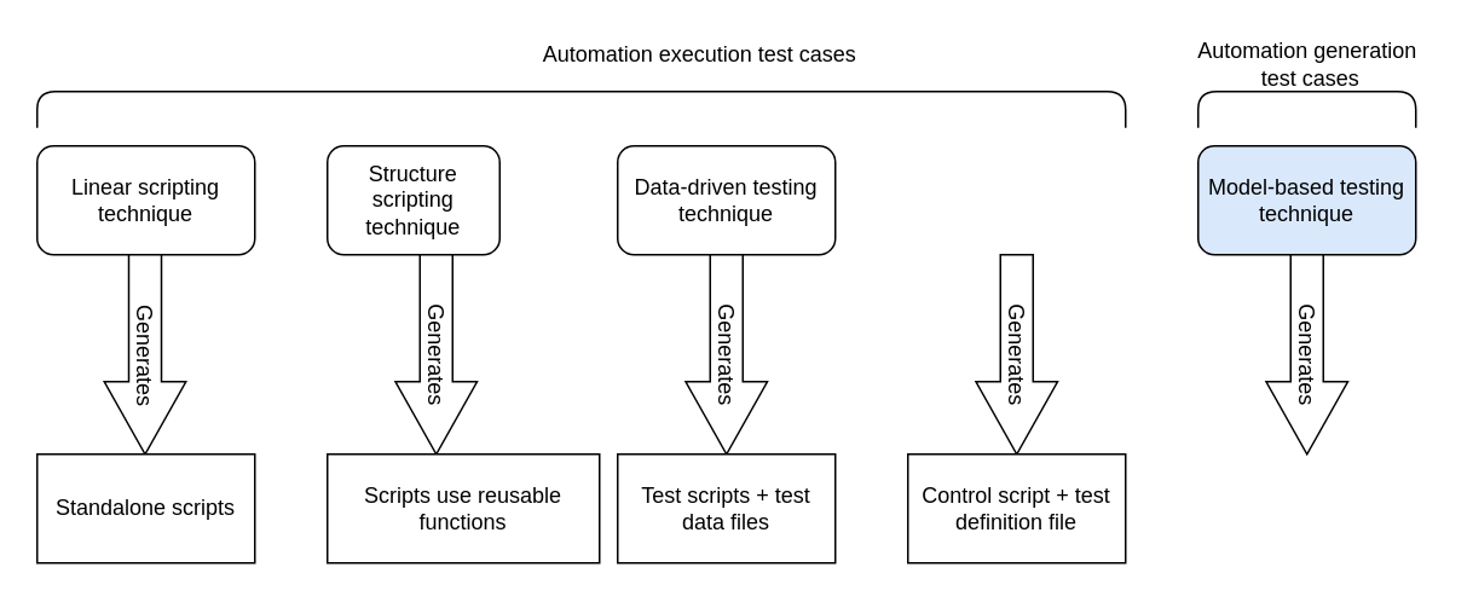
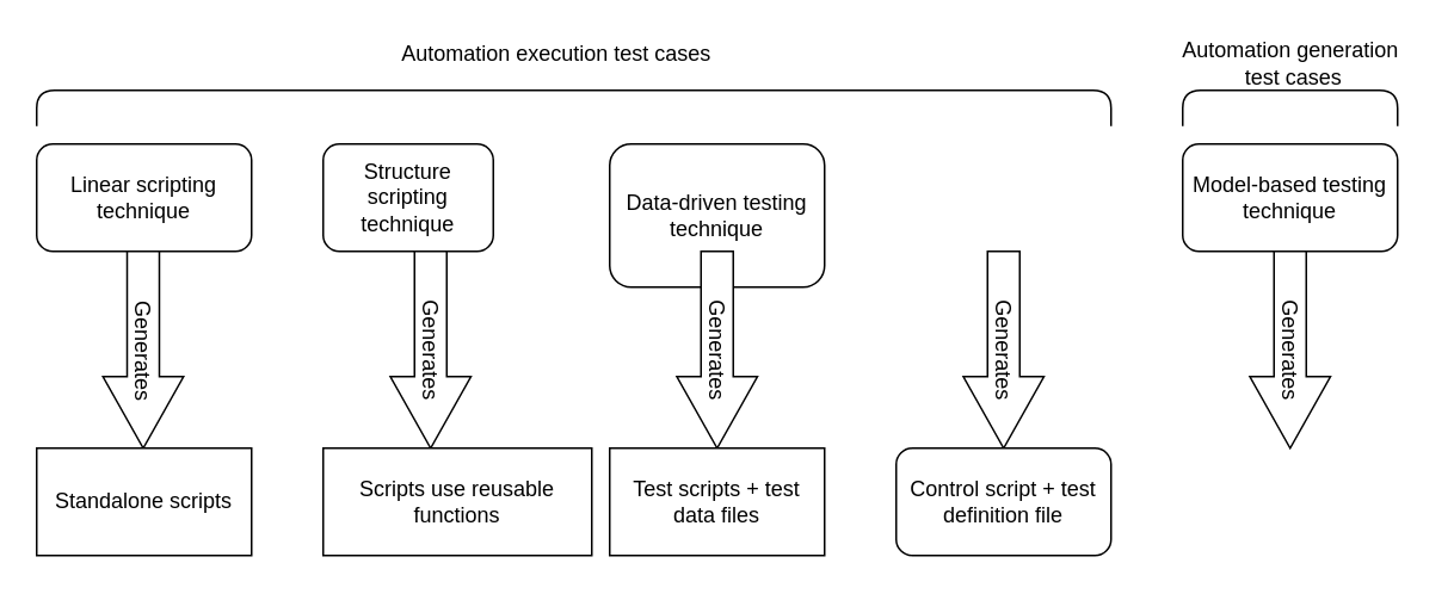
  <mxCell id="0" />
  <mxCell id="1" parent="0" />
  <mxCell id="2" value="Linear scripting technique" style="rounded=1;whiteSpace=wrap;html=1;" vertex="1" parent="1"><mxGeometry x="20" y="80" width="120" height="60" as="geometry" /></mxCell>
  <mxCell id="3" value="Structure scripting technique" style="rounded=1;whiteSpace=wrap;html=1;" vertex="1" parent="1"><mxGeometry x="180" y="80" width="95" height="60" as="geometry" /></mxCell>
- <mxCell id="4" value="Data-driven testing technique" style="rounded=1;whiteSpace=wrap;html=1;" vertex="1" parent="1"><mxGeometry x="340" y="80" width="120" height="60" as="geometry" /></mxCell>
+ <mxCell id="4" value="Data-driven testing technique" style="rounded=1;whiteSpace=wrap;html=1;" vertex="1" parent="1"><mxGeometry x="340" y="80" width="120" height="80" as="geometry" /></mxCell>
  <mxCell id="5" value="Generates" style="html=1;shadow=0;dashed=0;align=center;verticalAlign=middle;shape=mxgraph.arrows2.arrow;dy=0.6;dx=40;notch=0;rotation=90;" vertex="1" parent="1"><mxGeometry x="24.5" y="172.5" width="110" height="45" as="geometry" /></mxCell>
  <mxCell id="6" value="Generates" style="html=1;shadow=0;dashed=0;align=center;verticalAlign=middle;shape=mxgraph.arrows2.arrow;dy=0.6;dx=40;notch=0;rotation=90;" vertex="1" parent="1"><mxGeometry x="185" y="172.5" width="110" height="45" as="geometry" /></mxCell>
  <mxCell id="7" value="Generates" style="html=1;shadow=0;dashed=0;align=center;verticalAlign=middle;shape=mxgraph.arrows2.arrow;dy=0.6;dx=40;notch=0;rotation=90;" vertex="1" parent="1"><mxGeometry x="345" y="172.5" width="110" height="45" as="geometry" /></mxCell>
  <mxCell id="8" value="Generates" style="html=1;shadow=0;dashed=0;align=center;verticalAlign=middle;shape=mxgraph.arrows2.arrow;dy=0.6;dx=40;notch=0;rotation=90;" vertex="1" parent="1"><mxGeometry x="505" y="172.5" width="110" height="45" as="geometry" /></mxCell>
  <mxCell id="9" value="Standalone scripts" style="rounded=0;whiteSpace=wrap;html=1;" vertex="1" parent="1"><mxGeometry x="20" y="250" width="120" height="60" as="geometry" /></mxCell>
  <mxCell id="10" value="Scripts use reusable functions" style="rounded=0;whiteSpace=wrap;html=1;" vertex="1" parent="1"><mxGeometry x="180" y="250" width="150" height="60" as="geometry" /></mxCell>
  <mxCell id="11" value="Test scripts + test data files" style="rounded=0;whiteSpace=wrap;html=1;" vertex="1" parent="1"><mxGeometry x="340" y="250" width="120" height="60" as="geometry" /></mxCell>
- <mxCell id="12" value="Control script + test definition file" style="rounded=0;whiteSpace=wrap;html=1;" vertex="1" parent="1"><mxGeometry x="500" y="250" width="120" height="60" as="geometry" /></mxCell>
- <mxCell id="13" value="Model-based testing technique" style="rounded=1;whiteSpace=wrap;html=1;fillColor=#dae8fc;" vertex="1" parent="1"><mxGeometry x="660" y="80" width="120" height="60" as="geometry" /></mxCell>
+ <mxCell id="12" value="Control script + test definition file" style="whiteSpace=wrap;html=1;rounded=1;" vertex="1" parent="1"><mxGeometry x="500" y="250" width="120" height="60" as="geometry" /></mxCell>
+ <mxCell id="13" value="Model-based testing technique" style="rounded=1;whiteSpace=wrap;html=1;" vertex="1" parent="1"><mxGeometry x="660" y="80" width="120" height="60" as="geometry" /></mxCell>
  <mxCell id="14" value="Generates" style="html=1;shadow=0;dashed=0;align=center;verticalAlign=middle;shape=mxgraph.arrows2.arrow;dy=0.6;dx=40;notch=0;rotation=90;" vertex="1" parent="1"><mxGeometry x="665" y="172.5" width="110" height="45" as="geometry" /></mxCell>
  <mxCell id="15" value="" style="shape=curlyBracket;whiteSpace=wrap;html=1;rounded=1;direction=south;size=0;" vertex="1" parent="1"><mxGeometry x="20" y="50" width="600" height="20" as="geometry" /></mxCell>
  <mxCell id="16" value="" style="shape=curlyBracket;whiteSpace=wrap;html=1;rounded=1;direction=south;size=0;" vertex="1" parent="1"><mxGeometry x="660" y="50" width="120" height="20" as="geometry" /></mxCell>
  <mxCell id="17" value="Automation generation&lt;br&gt;&amp;nbsp;test cases" style="text;html=1;align=center;verticalAlign=middle;resizable=0;points=[];autosize=1;strokeColor=none;" vertex="1" parent="1"><mxGeometry x="650" y="20" width="140" height="30" as="geometry" /></mxCell>
- <mxCell id="18" value="&lt;span&gt;Automation execution test cases&lt;/span&gt;" style="text;html=1;align=center;verticalAlign=middle;resizable=0;points=[];autosize=1;strokeColor=none;" vertex="1" parent="1"><mxGeometry x="290" y="20" width="190" height="20" as="geometry" /></mxCell>
+ <mxCell id="18" value="&lt;span&gt;Automation execution test cases&lt;/span&gt;" style="text;html=1;align=center;verticalAlign=middle;resizable=0;points=[];autosize=1;strokeColor=none;" vertex="1" parent="1"><mxGeometry x="215" y="20" width="190" height="20" as="geometry" /></mxCell>
